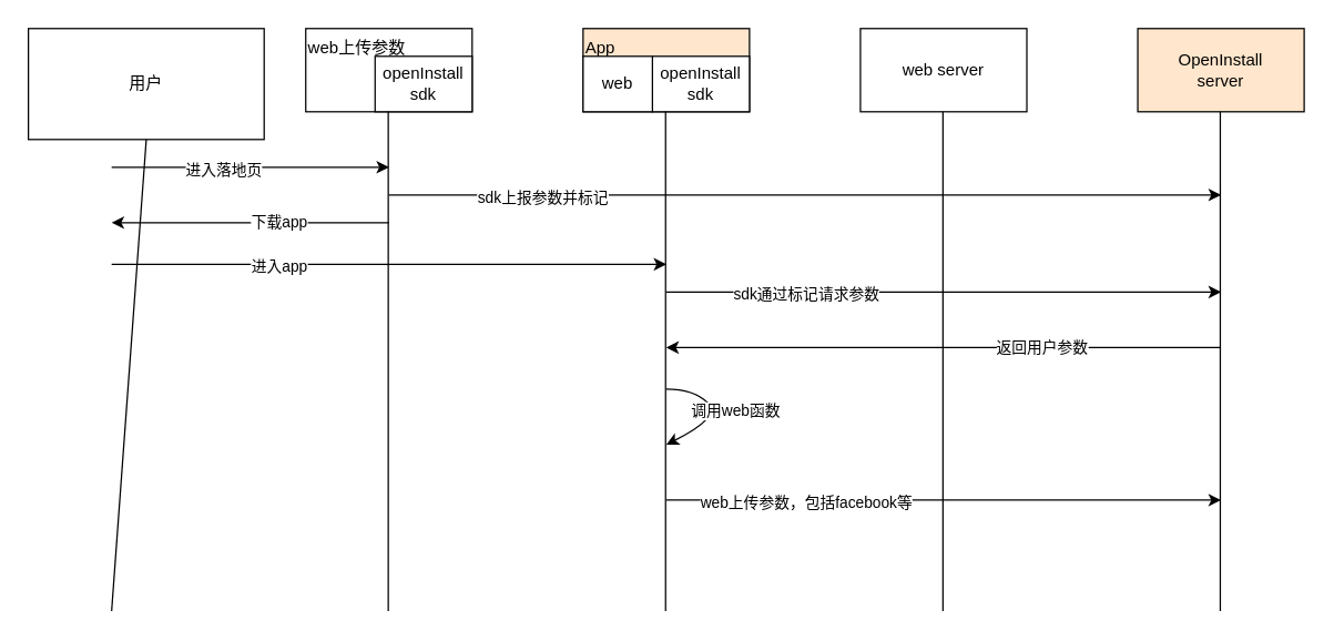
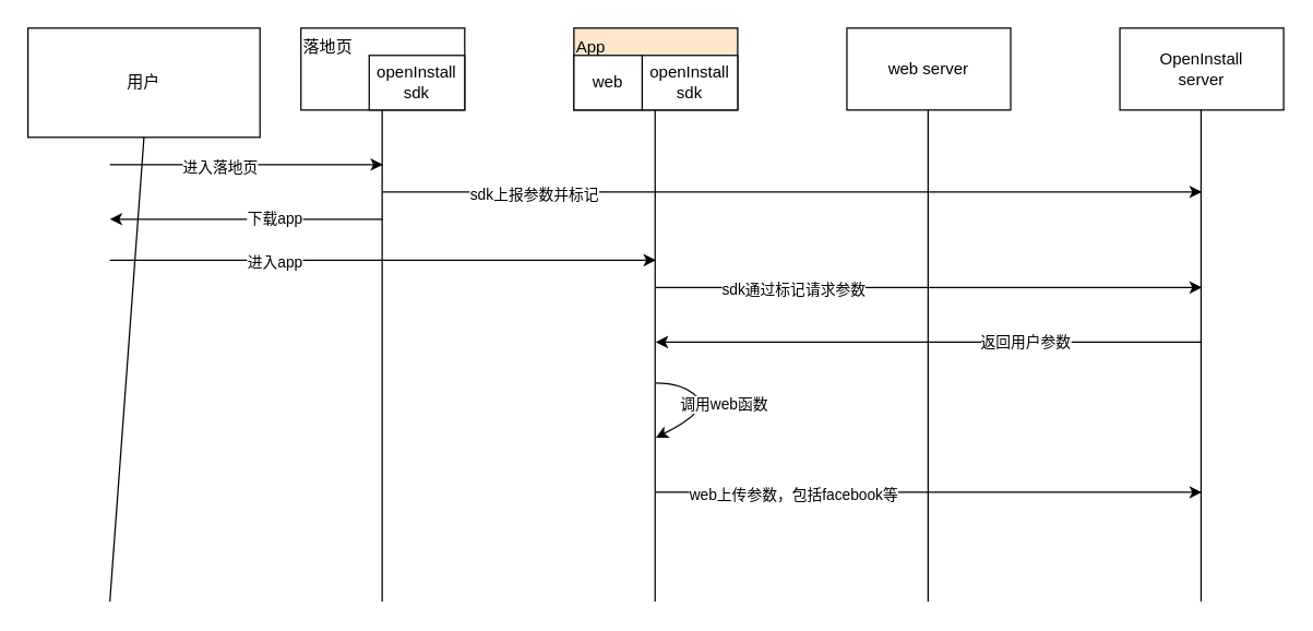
  <mxCell id="0" />
  <mxCell id="1" parent="0" />
- <mxCell id="2" value="OpenInstall&lt;div&gt;server&lt;/div&gt;" style="rounded=0;whiteSpace=wrap;html=1;fillColor=#ffe6cc;" vertex="1" parent="1"><mxGeometry x="820" y="20" width="120" height="60" as="geometry" /></mxCell>
+ <mxCell id="2" value="OpenInstall&lt;div&gt;server&lt;/div&gt;" style="rounded=0;whiteSpace=wrap;html=1;" vertex="1" parent="1"><mxGeometry x="820" y="20" width="120" height="60" as="geometry" /></mxCell>
  <mxCell id="3" value="web server" style="rounded=0;whiteSpace=wrap;html=1;" vertex="1" parent="1"><mxGeometry x="620" y="20" width="120" height="60" as="geometry" /></mxCell>
  <mxCell id="4" value="" style="group" vertex="1" connectable="0" parent="1"><mxGeometry x="420" y="20" width="120" height="60" as="geometry" /></mxCell>
  <mxCell id="5" value="App" style="rounded=0;whiteSpace=wrap;html=1;align=left;verticalAlign=top;fontStyle=0;fillColor=#ffe6cc;" vertex="1" parent="4"><mxGeometry width="120" height="60" as="geometry" /></mxCell>
  <mxCell id="6" value="openInstall&lt;div&gt;sdk&lt;/div&gt;" style="rounded=0;whiteSpace=wrap;html=1;fontStyle=0" vertex="1" parent="4"><mxGeometry x="50" y="20" width="70" height="40" as="geometry" /></mxCell>
  <mxCell id="7" value="web" style="rounded=0;whiteSpace=wrap;html=1;fontStyle=0" vertex="1" parent="4"><mxGeometry y="20" width="50" height="40" as="geometry" /></mxCell>
  <mxCell id="8" value="" style="group" vertex="1" connectable="0" parent="1"><mxGeometry x="220" y="20" width="120" height="60" as="geometry" /></mxCell>
- <mxCell id="9" value="web上传参数" style="rounded=0;whiteSpace=wrap;html=1;align=left;verticalAlign=top;fontStyle=0" vertex="1" parent="8"><mxGeometry width="120" height="60" as="geometry" /></mxCell>
+ <mxCell id="9" value="落地页" style="rounded=0;whiteSpace=wrap;html=1;align=left;verticalAlign=top;fontStyle=0" vertex="1" parent="8"><mxGeometry width="120" height="60" as="geometry" /></mxCell>
  <mxCell id="10" value="openInstall&lt;div&gt;sdk&lt;/div&gt;" style="rounded=0;whiteSpace=wrap;html=1;fontStyle=0" vertex="1" parent="8"><mxGeometry x="50" y="20" width="70" height="40" as="geometry" /></mxCell>
  <mxCell id="11" value="用户" style="rounded=0;whiteSpace=wrap;html=1;" vertex="1" parent="1"><mxGeometry x="20" y="20" width="170" height="80" as="geometry" /></mxCell>
  <mxCell id="12" value="" style="endArrow=none;html=1;rounded=0;entryX=0.5;entryY=1;entryDx=0;entryDy=0;" edge="1" parent="1" target="11"><mxGeometry width="50" height="50" relative="1" as="geometry"><mxPoint x="80" y="440" as="sourcePoint" /><mxPoint x="510" y="170" as="targetPoint" /></mxGeometry></mxCell>
  <mxCell id="13" value="" style="endArrow=none;html=1;rounded=0;entryX=0.5;entryY=1;entryDx=0;entryDy=0;" edge="1" parent="1"><mxGeometry width="50" height="50" relative="1" as="geometry"><mxPoint x="279.5" y="440" as="sourcePoint" /><mxPoint x="279.5" y="80" as="targetPoint" /></mxGeometry></mxCell>
  <mxCell id="14" value="" style="endArrow=none;html=1;rounded=0;entryX=0.5;entryY=1;entryDx=0;entryDy=0;" edge="1" parent="1"><mxGeometry width="50" height="50" relative="1" as="geometry"><mxPoint x="479.5" y="440" as="sourcePoint" /><mxPoint x="479.5" y="80" as="targetPoint" /></mxGeometry></mxCell>
  <mxCell id="15" value="" style="endArrow=none;html=1;rounded=0;entryX=0.5;entryY=1;entryDx=0;entryDy=0;" edge="1" parent="1"><mxGeometry width="50" height="50" relative="1" as="geometry"><mxPoint x="679.5" y="440" as="sourcePoint" /><mxPoint x="679.5" y="80" as="targetPoint" /></mxGeometry></mxCell>
  <mxCell id="16" value="" style="endArrow=none;html=1;rounded=0;entryX=0.5;entryY=1;entryDx=0;entryDy=0;" edge="1" parent="1"><mxGeometry width="50" height="50" relative="1" as="geometry"><mxPoint x="879.5" y="440" as="sourcePoint" /><mxPoint x="879.5" y="80" as="targetPoint" /></mxGeometry></mxCell>
  <mxCell id="17" value="" style="endArrow=classic;html=1;rounded=0;" edge="1" parent="1"><mxGeometry width="50" height="50" relative="1" as="geometry"><mxPoint x="80" y="120" as="sourcePoint" /><mxPoint x="280" y="120" as="targetPoint" /></mxGeometry></mxCell>
  <mxCell id="18" value="进入落地页" style="edgeLabel;html=1;align=center;verticalAlign=middle;resizable=0;points=[];" vertex="1" connectable="0" parent="17"><mxGeometry x="-0.2" y="-1" relative="1" as="geometry"><mxPoint as="offset" /></mxGeometry></mxCell>
  <mxCell id="19" value="" style="endArrow=classic;html=1;rounded=0;" edge="1" parent="1"><mxGeometry width="50" height="50" relative="1" as="geometry"><mxPoint x="280" y="140" as="sourcePoint" /><mxPoint x="880" y="140" as="targetPoint" /></mxGeometry></mxCell>
  <mxCell id="20" value="sdk上报参数并标记" style="edgeLabel;html=1;align=center;verticalAlign=middle;resizable=0;points=[];" vertex="1" connectable="0" parent="19"><mxGeometry x="-0.2" y="-1" relative="1" as="geometry"><mxPoint x="-130" as="offset" /></mxGeometry></mxCell>
  <mxCell id="21" value="" style="endArrow=classic;html=1;rounded=0;" edge="1" parent="1"><mxGeometry width="50" height="50" relative="1" as="geometry"><mxPoint x="280" y="160" as="sourcePoint" /><mxPoint x="80" y="160" as="targetPoint" /></mxGeometry></mxCell>
  <mxCell id="22" value="下载app" style="edgeLabel;html=1;align=center;verticalAlign=middle;resizable=0;points=[];" vertex="1" connectable="0" parent="21"><mxGeometry x="-0.2" y="-1" relative="1" as="geometry"><mxPoint as="offset" /></mxGeometry></mxCell>
  <mxCell id="23" value="" style="endArrow=classic;html=1;rounded=0;" edge="1" parent="1"><mxGeometry width="50" height="50" relative="1" as="geometry"><mxPoint x="80" y="190" as="sourcePoint" /><mxPoint x="480" y="190" as="targetPoint" /></mxGeometry></mxCell>
  <mxCell id="24" value="进入app" style="edgeLabel;html=1;align=center;verticalAlign=middle;resizable=0;points=[];" vertex="1" connectable="0" parent="23"><mxGeometry x="-0.2" y="-1" relative="1" as="geometry"><mxPoint x="-40" as="offset" /></mxGeometry></mxCell>
  <mxCell id="25" value="" style="endArrow=classic;html=1;rounded=0;" edge="1" parent="1"><mxGeometry width="50" height="50" relative="1" as="geometry"><mxPoint x="480" y="210" as="sourcePoint" /><mxPoint x="880" y="210" as="targetPoint" /></mxGeometry></mxCell>
  <mxCell id="26" value="sdk通过标记请求参数" style="edgeLabel;html=1;align=center;verticalAlign=middle;resizable=0;points=[];" vertex="1" connectable="0" parent="25"><mxGeometry x="-0.2" y="-1" relative="1" as="geometry"><mxPoint x="-60" as="offset" /></mxGeometry></mxCell>
  <mxCell id="27" value="" style="endArrow=classic;html=1;rounded=0;" edge="1" parent="1"><mxGeometry width="50" height="50" relative="1" as="geometry"><mxPoint x="880" y="250" as="sourcePoint" /><mxPoint x="480" y="250" as="targetPoint" /></mxGeometry></mxCell>
  <mxCell id="28" value="返回用户参数" style="edgeLabel;html=1;align=center;verticalAlign=middle;resizable=0;points=[];" vertex="1" connectable="0" parent="27"><mxGeometry x="-0.2" y="-1" relative="1" as="geometry"><mxPoint x="30" as="offset" /></mxGeometry></mxCell>
  <mxCell id="29" value="" style="curved=1;endArrow=classic;html=1;rounded=0;" edge="1" parent="1"><mxGeometry width="50" height="50" relative="1" as="geometry"><mxPoint x="480" y="280" as="sourcePoint" /><mxPoint x="480" y="320" as="targetPoint" /><Array as="points"><mxPoint x="500" y="280" /><mxPoint x="520" y="300" /></Array></mxGeometry></mxCell>
  <mxCell id="30" value="调用web函数" style="edgeLabel;html=1;align=center;verticalAlign=middle;resizable=0;points=[];" vertex="1" connectable="0" parent="29"><mxGeometry x="-0.175" y="-4" relative="1" as="geometry"><mxPoint x="20" as="offset" /></mxGeometry></mxCell>
  <mxCell id="31" value="" style="endArrow=classic;html=1;rounded=0;" edge="1" parent="1"><mxGeometry width="50" height="50" relative="1" as="geometry"><mxPoint x="480" y="360" as="sourcePoint" /><mxPoint x="880" y="360" as="targetPoint" /></mxGeometry></mxCell>
  <mxCell id="32" value="web上传参数，包括facebook等" style="edgeLabel;html=1;align=center;verticalAlign=middle;resizable=0;points=[];" vertex="1" connectable="0" parent="31"><mxGeometry x="-0.2" y="-1" relative="1" as="geometry"><mxPoint x="-60" as="offset" /></mxGeometry></mxCell>
